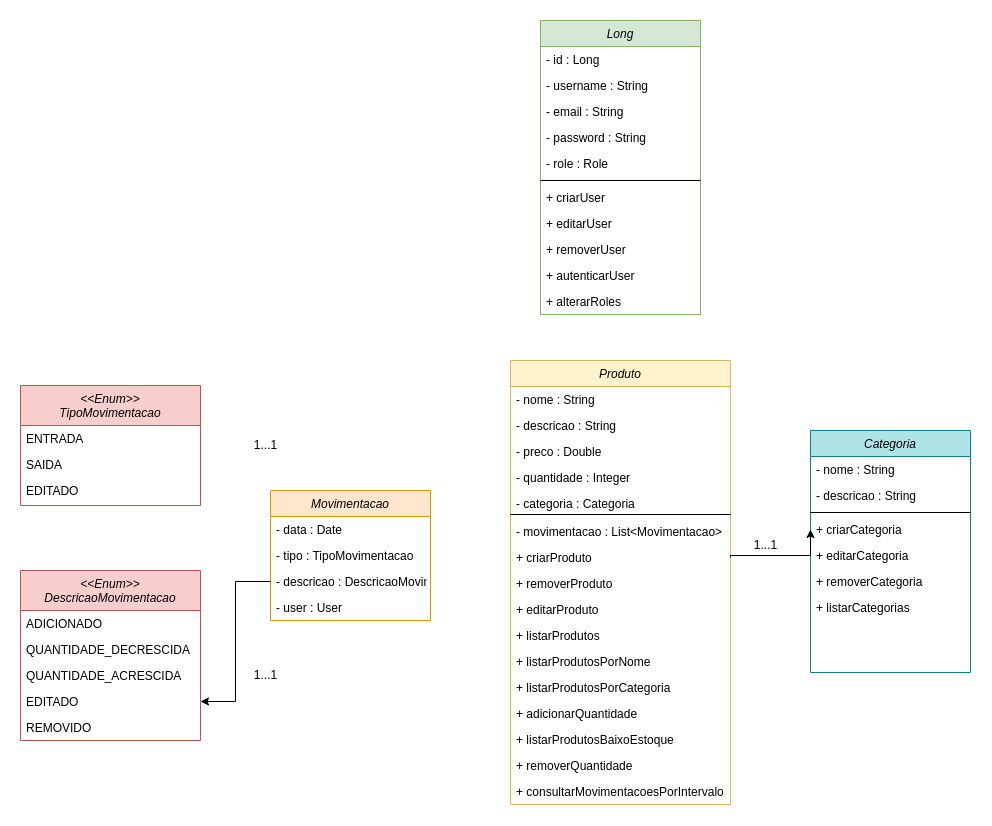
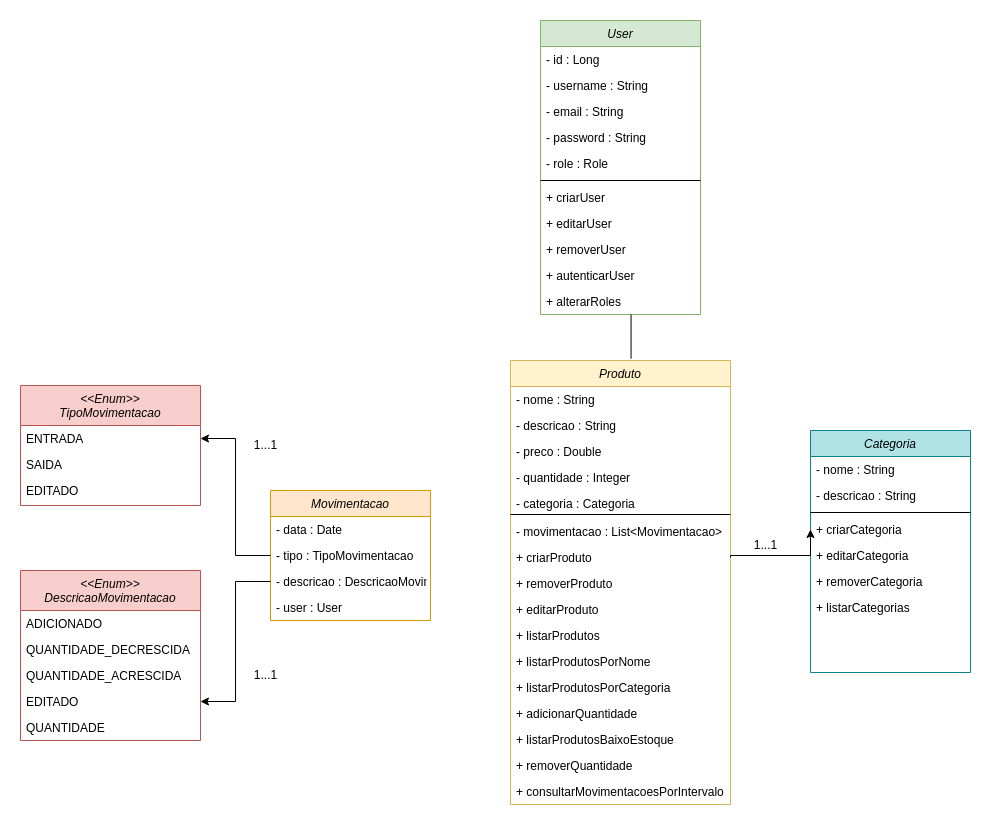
  <mxCell id="0" />
  <mxCell id="1" parent="0" />
  <mxCell id="2" value="Produto" style="swimlane;fontStyle=2;align=center;verticalAlign=top;childLayout=stackLayout;horizontal=1;startSize=26;horizontalStack=0;resizeParent=1;resizeLast=0;collapsible=1;marginBottom=0;rounded=0;shadow=0;strokeWidth=1;fillColor=#fff2cc;strokeColor=#d6b656;" parent="1" vertex="1"><mxGeometry x="510" y="360" width="220" height="444" as="geometry"><mxRectangle x="230" y="140" width="160" height="26" as="alternateBounds" /></mxGeometry></mxCell>
  <mxCell id="3" value="- nome : String" style="text;align=left;verticalAlign=top;spacingLeft=4;spacingRight=4;overflow=hidden;rotatable=0;points=[[0,0.5],[1,0.5]];portConstraint=eastwest;" parent="2" vertex="1"><mxGeometry y="26" width="220" height="26" as="geometry" /></mxCell>
  <mxCell id="4" value="- descricao : String" style="text;align=left;verticalAlign=top;spacingLeft=4;spacingRight=4;overflow=hidden;rotatable=0;points=[[0,0.5],[1,0.5]];portConstraint=eastwest;rounded=0;shadow=0;html=0;" parent="2" vertex="1"><mxGeometry y="52" width="220" height="26" as="geometry" /></mxCell>
  <mxCell id="5" value="- preco : Double" style="text;align=left;verticalAlign=top;spacingLeft=4;spacingRight=4;overflow=hidden;rotatable=0;points=[[0,0.5],[1,0.5]];portConstraint=eastwest;rounded=0;shadow=0;html=0;" parent="2" vertex="1"><mxGeometry y="78" width="220" height="26" as="geometry" /></mxCell>
  <mxCell id="6" value="- quantidade : Integer" style="text;align=left;verticalAlign=top;spacingLeft=4;spacingRight=4;overflow=hidden;rotatable=0;points=[[0,0.5],[1,0.5]];portConstraint=eastwest;rounded=0;shadow=0;html=0;" parent="2" vertex="1"><mxGeometry y="104" width="220" height="26" as="geometry" /></mxCell>
  <mxCell id="7" value="- categoria : Categoria" style="text;align=left;verticalAlign=top;spacingLeft=4;spacingRight=4;overflow=hidden;rotatable=0;points=[[0,0.5],[1,0.5]];portConstraint=eastwest;rounded=0;shadow=0;html=0;" parent="2" vertex="1"><mxGeometry y="130" width="220" height="20" as="geometry" /></mxCell>
  <mxCell id="8" value="" style="line;html=1;strokeWidth=1;align=left;verticalAlign=middle;spacingTop=-1;spacingLeft=3;spacingRight=3;rotatable=0;labelPosition=right;points=[];portConstraint=eastwest;" parent="2" vertex="1"><mxGeometry y="150" width="220" height="8" as="geometry" /></mxCell>
  <mxCell id="9" value="- movimentacao : List&lt;Movimentacao&gt;" style="text;align=left;verticalAlign=top;spacingLeft=4;spacingRight=4;overflow=hidden;rotatable=0;points=[[0,0.5],[1,0.5]];portConstraint=eastwest;rounded=0;shadow=0;html=0;" parent="2" vertex="1"><mxGeometry y="158" width="220" height="26" as="geometry" /></mxCell>
  <mxCell id="10" value="+ criarProduto" style="text;align=left;verticalAlign=top;spacingLeft=4;spacingRight=4;overflow=hidden;rotatable=0;points=[[0,0.5],[1,0.5]];portConstraint=eastwest;" parent="2" vertex="1"><mxGeometry y="184" width="220" height="26" as="geometry" /></mxCell>
  <mxCell id="11" value="+ removerProduto" style="text;align=left;verticalAlign=top;spacingLeft=4;spacingRight=4;overflow=hidden;rotatable=0;points=[[0,0.5],[1,0.5]];portConstraint=eastwest;" parent="2" vertex="1"><mxGeometry y="210" width="220" height="26" as="geometry" /></mxCell>
  <mxCell id="12" value="+ editarProduto" style="text;align=left;verticalAlign=top;spacingLeft=4;spacingRight=4;overflow=hidden;rotatable=0;points=[[0,0.5],[1,0.5]];portConstraint=eastwest;" parent="2" vertex="1"><mxGeometry y="236" width="220" height="26" as="geometry" /></mxCell>
  <mxCell id="13" value="+ listarProdutos" style="text;align=left;verticalAlign=top;spacingLeft=4;spacingRight=4;overflow=hidden;rotatable=0;points=[[0,0.5],[1,0.5]];portConstraint=eastwest;" parent="2" vertex="1"><mxGeometry y="262" width="220" height="26" as="geometry" /></mxCell>
  <mxCell id="14" value="+ listarProdutosPorNome" style="text;align=left;verticalAlign=top;spacingLeft=4;spacingRight=4;overflow=hidden;rotatable=0;points=[[0,0.5],[1,0.5]];portConstraint=eastwest;" parent="2" vertex="1"><mxGeometry y="288" width="220" height="26" as="geometry" /></mxCell>
  <mxCell id="15" value="+ listarProdutosPorCategoria" style="text;align=left;verticalAlign=top;spacingLeft=4;spacingRight=4;overflow=hidden;rotatable=0;points=[[0,0.5],[1,0.5]];portConstraint=eastwest;" parent="2" vertex="1"><mxGeometry y="314" width="220" height="26" as="geometry" /></mxCell>
  <mxCell id="16" value="+ adicionarQuantidade" style="text;align=left;verticalAlign=top;spacingLeft=4;spacingRight=4;overflow=hidden;rotatable=0;points=[[0,0.5],[1,0.5]];portConstraint=eastwest;" parent="2" vertex="1"><mxGeometry y="340" width="220" height="26" as="geometry" /></mxCell>
  <mxCell id="17" value="+ listarProdutosBaixoEstoque" style="text;align=left;verticalAlign=top;spacingLeft=4;spacingRight=4;overflow=hidden;rotatable=0;points=[[0,0.5],[1,0.5]];portConstraint=eastwest;" parent="2" vertex="1"><mxGeometry y="366" width="220" height="26" as="geometry" /></mxCell>
  <mxCell id="18" value="+ removerQuantidade" style="text;align=left;verticalAlign=top;spacingLeft=4;spacingRight=4;overflow=hidden;rotatable=0;points=[[0,0.5],[1,0.5]];portConstraint=eastwest;" parent="2" vertex="1"><mxGeometry y="392" width="220" height="26" as="geometry" /></mxCell>
  <mxCell id="19" value="+ consultarMovimentacoesPorIntervalo" style="text;align=left;verticalAlign=top;spacingLeft=4;spacingRight=4;overflow=hidden;rotatable=0;points=[[0,0.5],[1,0.5]];portConstraint=eastwest;" parent="2" vertex="1"><mxGeometry y="418" width="220" height="26" as="geometry" /></mxCell>
  <mxCell id="20" value="Categoria" style="swimlane;fontStyle=2;align=center;verticalAlign=top;childLayout=stackLayout;horizontal=1;startSize=26;horizontalStack=0;resizeParent=1;resizeLast=0;collapsible=1;marginBottom=0;rounded=0;shadow=0;strokeWidth=1;fillColor=#b0e3e6;strokeColor=#0e8088;" parent="1" vertex="1"><mxGeometry x="810" y="430" width="160" height="242" as="geometry"><mxRectangle x="230" y="140" width="160" height="26" as="alternateBounds" /></mxGeometry></mxCell>
  <mxCell id="21" value="- nome : String" style="text;align=left;verticalAlign=top;spacingLeft=4;spacingRight=4;overflow=hidden;rotatable=0;points=[[0,0.5],[1,0.5]];portConstraint=eastwest;" parent="20" vertex="1"><mxGeometry y="26" width="160" height="26" as="geometry" /></mxCell>
  <mxCell id="22" value="- descricao : String" style="text;align=left;verticalAlign=top;spacingLeft=4;spacingRight=4;overflow=hidden;rotatable=0;points=[[0,0.5],[1,0.5]];portConstraint=eastwest;rounded=0;shadow=0;html=0;" parent="20" vertex="1"><mxGeometry y="52" width="160" height="26" as="geometry" /></mxCell>
  <mxCell id="23" value="" style="line;html=1;strokeWidth=1;align=left;verticalAlign=middle;spacingTop=-1;spacingLeft=3;spacingRight=3;rotatable=0;labelPosition=right;points=[];portConstraint=eastwest;" parent="20" vertex="1"><mxGeometry y="78" width="160" height="8" as="geometry" /></mxCell>
  <mxCell id="24" value="+ criarCategoria" style="text;align=left;verticalAlign=top;spacingLeft=4;spacingRight=4;overflow=hidden;rotatable=0;points=[[0,0.5],[1,0.5]];portConstraint=eastwest;" parent="20" vertex="1"><mxGeometry y="86" width="160" height="26" as="geometry" /></mxCell>
  <mxCell id="25" value="+ editarCategoria" style="text;align=left;verticalAlign=top;spacingLeft=4;spacingRight=4;overflow=hidden;rotatable=0;points=[[0,0.5],[1,0.5]];portConstraint=eastwest;" parent="20" vertex="1"><mxGeometry y="112" width="160" height="26" as="geometry" /></mxCell>
  <mxCell id="26" value="+ removerCategoria" style="text;align=left;verticalAlign=top;spacingLeft=4;spacingRight=4;overflow=hidden;rotatable=0;points=[[0,0.5],[1,0.5]];portConstraint=eastwest;" parent="20" vertex="1"><mxGeometry y="138" width="160" height="26" as="geometry" /></mxCell>
  <mxCell id="27" value="+ listarCategorias" style="text;align=left;verticalAlign=top;spacingLeft=4;spacingRight=4;overflow=hidden;rotatable=0;points=[[0,0.5],[1,0.5]];portConstraint=eastwest;" parent="20" vertex="1"><mxGeometry y="164" width="160" height="26" as="geometry" /></mxCell>
  <mxCell id="28" value="Movimentacao" style="swimlane;fontStyle=2;align=center;verticalAlign=top;childLayout=stackLayout;horizontal=1;startSize=26;horizontalStack=0;resizeParent=1;resizeLast=0;collapsible=1;marginBottom=0;rounded=0;shadow=0;strokeWidth=1;fillColor=#ffe6cc;strokeColor=#d79b00;" parent="1" vertex="1"><mxGeometry x="270" y="490" width="160" height="130" as="geometry"><mxRectangle x="230" y="140" width="160" height="26" as="alternateBounds" /></mxGeometry></mxCell>
  <mxCell id="29" value="- data : Date" style="text;align=left;verticalAlign=top;spacingLeft=4;spacingRight=4;overflow=hidden;rotatable=0;points=[[0,0.5],[1,0.5]];portConstraint=eastwest;" parent="28" vertex="1"><mxGeometry y="26" width="160" height="26" as="geometry" /></mxCell>
  <mxCell id="30" value="- tipo : TipoMovimentacao" style="text;align=left;verticalAlign=top;spacingLeft=4;spacingRight=4;overflow=hidden;rotatable=0;points=[[0,0.5],[1,0.5]];portConstraint=eastwest;rounded=0;shadow=0;html=0;" parent="28" vertex="1"><mxGeometry y="52" width="160" height="26" as="geometry" /></mxCell>
  <mxCell id="31" value="- descricao : DescricaoMovimentacao" style="text;align=left;verticalAlign=top;spacingLeft=4;spacingRight=4;overflow=hidden;rotatable=0;points=[[0,0.5],[1,0.5]];portConstraint=eastwest;rounded=0;shadow=0;html=0;" parent="28" vertex="1"><mxGeometry y="78" width="160" height="26" as="geometry" /></mxCell>
  <mxCell id="32" value="- user : User" style="text;align=left;verticalAlign=top;spacingLeft=4;spacingRight=4;overflow=hidden;rotatable=0;points=[[0,0.5],[1,0.5]];portConstraint=eastwest;rounded=0;shadow=0;html=0;" parent="28" vertex="1"><mxGeometry y="104" width="160" height="26" as="geometry" /></mxCell>
  <mxCell id="33" value="&lt;&lt;Enum&gt;&gt;&#10;TipoMovimentacao" style="swimlane;fontStyle=2;align=center;verticalAlign=top;childLayout=stackLayout;horizontal=1;startSize=40;horizontalStack=0;resizeParent=1;resizeLast=0;collapsible=1;marginBottom=0;rounded=0;shadow=0;strokeWidth=1;fillColor=#f8cecc;strokeColor=#b85450;" parent="1" vertex="1"><mxGeometry x="20" y="385" width="180" height="120" as="geometry"><mxRectangle x="230" y="140" width="160" height="26" as="alternateBounds" /></mxGeometry></mxCell>
  <mxCell id="34" value="ENTRADA" style="text;align=left;verticalAlign=top;spacingLeft=4;spacingRight=4;overflow=hidden;rotatable=0;points=[[0,0.5],[1,0.5]];portConstraint=eastwest;" parent="33" vertex="1"><mxGeometry y="40" width="180" height="26" as="geometry" /></mxCell>
  <mxCell id="35" value="SAIDA" style="text;align=left;verticalAlign=top;spacingLeft=4;spacingRight=4;overflow=hidden;rotatable=0;points=[[0,0.5],[1,0.5]];portConstraint=eastwest;rounded=0;shadow=0;html=0;" parent="33" vertex="1"><mxGeometry y="66" width="180" height="26" as="geometry" /></mxCell>
  <mxCell id="36" value="EDITADO" style="text;align=left;verticalAlign=top;spacingLeft=4;spacingRight=4;overflow=hidden;rotatable=0;points=[[0,0.5],[1,0.5]];portConstraint=eastwest;rounded=0;shadow=0;html=0;" parent="33" vertex="1"><mxGeometry y="92" width="180" height="26" as="geometry" /></mxCell>
- <mxCell id="37" value="Long" style="swimlane;fontStyle=2;align=center;verticalAlign=top;childLayout=stackLayout;horizontal=1;startSize=26;horizontalStack=0;resizeParent=1;resizeLast=0;collapsible=1;marginBottom=0;rounded=0;shadow=0;strokeWidth=1;fillColor=#d5e8d4;strokeColor=#82b366;" parent="1" vertex="1"><mxGeometry x="540" y="20" width="160" height="294" as="geometry"><mxRectangle x="230" y="140" width="160" height="26" as="alternateBounds" /></mxGeometry></mxCell>
+ <mxCell id="37" value="User" style="swimlane;fontStyle=2;align=center;verticalAlign=top;childLayout=stackLayout;horizontal=1;startSize=26;horizontalStack=0;resizeParent=1;resizeLast=0;collapsible=1;marginBottom=0;rounded=0;shadow=0;strokeWidth=1;fillColor=#d5e8d4;strokeColor=#82b366;" parent="1" vertex="1"><mxGeometry x="540" y="20" width="160" height="294" as="geometry"><mxRectangle x="230" y="140" width="160" height="26" as="alternateBounds" /></mxGeometry></mxCell>
  <mxCell id="38" value="- id : Long" style="text;align=left;verticalAlign=top;spacingLeft=4;spacingRight=4;overflow=hidden;rotatable=0;points=[[0,0.5],[1,0.5]];portConstraint=eastwest;rounded=0;shadow=0;html=0;" parent="37" vertex="1"><mxGeometry y="26" width="160" height="26" as="geometry" /></mxCell>
  <mxCell id="39" value="- username : String" style="text;align=left;verticalAlign=top;spacingLeft=4;spacingRight=4;overflow=hidden;rotatable=0;points=[[0,0.5],[1,0.5]];portConstraint=eastwest;" parent="37" vertex="1"><mxGeometry y="52" width="160" height="26" as="geometry" /></mxCell>
  <mxCell id="40" value="- email : String" style="text;align=left;verticalAlign=top;spacingLeft=4;spacingRight=4;overflow=hidden;rotatable=0;points=[[0,0.5],[1,0.5]];portConstraint=eastwest;" parent="37" vertex="1"><mxGeometry y="78" width="160" height="26" as="geometry" /></mxCell>
  <mxCell id="41" value="- password : String" style="text;align=left;verticalAlign=top;spacingLeft=4;spacingRight=4;overflow=hidden;rotatable=0;points=[[0,0.5],[1,0.5]];portConstraint=eastwest;rounded=0;shadow=0;html=0;" parent="37" vertex="1"><mxGeometry y="104" width="160" height="26" as="geometry" /></mxCell>
  <mxCell id="42" value="- role : Role" style="text;align=left;verticalAlign=top;spacingLeft=4;spacingRight=4;overflow=hidden;rotatable=0;points=[[0,0.5],[1,0.5]];portConstraint=eastwest;rounded=0;shadow=0;html=0;" parent="37" vertex="1"><mxGeometry y="130" width="160" height="26" as="geometry" /></mxCell>
  <mxCell id="43" value="" style="line;html=1;strokeWidth=1;align=left;verticalAlign=middle;spacingTop=-1;spacingLeft=3;spacingRight=3;rotatable=0;labelPosition=right;points=[];portConstraint=eastwest;" parent="37" vertex="1"><mxGeometry y="156" width="160" height="8" as="geometry" /></mxCell>
  <mxCell id="44" value="+ criarUser" style="text;align=left;verticalAlign=top;spacingLeft=4;spacingRight=4;overflow=hidden;rotatable=0;points=[[0,0.5],[1,0.5]];portConstraint=eastwest;" parent="37" vertex="1"><mxGeometry y="164" width="160" height="26" as="geometry" /></mxCell>
  <mxCell id="45" value="+ editarUser" style="text;align=left;verticalAlign=top;spacingLeft=4;spacingRight=4;overflow=hidden;rotatable=0;points=[[0,0.5],[1,0.5]];portConstraint=eastwest;" parent="37" vertex="1"><mxGeometry y="190" width="160" height="26" as="geometry" /></mxCell>
  <mxCell id="46" value="+ removerUser" style="text;align=left;verticalAlign=top;spacingLeft=4;spacingRight=4;overflow=hidden;rotatable=0;points=[[0,0.5],[1,0.5]];portConstraint=eastwest;" parent="37" vertex="1"><mxGeometry y="216" width="160" height="26" as="geometry" /></mxCell>
  <mxCell id="47" value="+ autenticarUser" style="text;align=left;verticalAlign=top;spacingLeft=4;spacingRight=4;overflow=hidden;rotatable=0;points=[[0,0.5],[1,0.5]];portConstraint=eastwest;" parent="37" vertex="1"><mxGeometry y="242" width="160" height="26" as="geometry" /></mxCell>
  <mxCell id="48" value="+ alterarRoles" style="text;align=left;verticalAlign=top;spacingLeft=4;spacingRight=4;overflow=hidden;rotatable=0;points=[[0,0.5],[1,0.5]];portConstraint=eastwest;" parent="37" vertex="1"><mxGeometry y="268" width="160" height="26" as="geometry" /></mxCell>
  <mxCell id="49" style="edgeStyle=orthogonalEdgeStyle;rounded=0;orthogonalLoop=1;jettySize=auto;html=1;entryX=0;entryY=0.5;entryDx=0;entryDy=0;exitX=1;exitY=0.5;exitDx=0;exitDy=0;" parent="1" source="10" target="24" edge="1"><mxGeometry relative="1" as="geometry"><mxPoint x="790" y="510" as="sourcePoint" /><Array as="points"><mxPoint x="730" y="555" /></Array></mxGeometry></mxCell>
  <mxCell id="50" value="1...1" style="text;html=1;align=center;verticalAlign=middle;resizable=0;points=[];autosize=1;strokeColor=none;fillColor=none;" parent="1" vertex="1"><mxGeometry x="740" y="530" width="50" height="30" as="geometry" /></mxCell>
+ <mxCell id="51" style="edgeStyle=orthogonalEdgeStyle;rounded=0;orthogonalLoop=1;jettySize=auto;html=1;entryX=1;entryY=0.5;entryDx=0;entryDy=0;" parent="1" source="30" target="34" edge="1"><mxGeometry relative="1" as="geometry"><mxPoint x="201.26" y="395.12" as="targetPoint" /></mxGeometry></mxCell>
  <mxCell id="52" value="1...1" style="text;html=1;align=center;verticalAlign=middle;resizable=0;points=[];autosize=1;strokeColor=none;fillColor=none;" parent="1" vertex="1"><mxGeometry x="240" y="430" width="50" height="30" as="geometry" /></mxCell>
+ <mxCell id="53" style="edgeStyle=orthogonalEdgeStyle;rounded=0;orthogonalLoop=1;jettySize=auto;html=1;entryX=0.548;entryY=-0.004;entryDx=0;entryDy=0;entryPerimeter=0;endArrow=none;startFill=0;" parent="1" source="48" target="2" edge="1"><mxGeometry relative="1" as="geometry"><Array as="points"><mxPoint x="630" y="358" /></Array></mxGeometry></mxCell>
  <mxCell id="54" value="&lt;&lt;Enum&gt;&gt;&#10;DescricaoMovimentacao" style="swimlane;fontStyle=2;align=center;verticalAlign=top;childLayout=stackLayout;horizontal=1;startSize=40;horizontalStack=0;resizeParent=1;resizeLast=0;collapsible=1;marginBottom=0;rounded=0;shadow=0;strokeWidth=1;fillColor=#f8cecc;strokeColor=#b85450;" parent="1" vertex="1"><mxGeometry x="20" y="570" width="180" height="170" as="geometry"><mxRectangle x="230" y="140" width="160" height="26" as="alternateBounds" /></mxGeometry></mxCell>
  <mxCell id="55" value="ADICIONADO" style="text;align=left;verticalAlign=top;spacingLeft=4;spacingRight=4;overflow=hidden;rotatable=0;points=[[0,0.5],[1,0.5]];portConstraint=eastwest;" parent="54" vertex="1"><mxGeometry y="40" width="180" height="26" as="geometry" /></mxCell>
  <mxCell id="56" value="QUANTIDADE_DECRESCIDA" style="text;align=left;verticalAlign=top;spacingLeft=4;spacingRight=4;overflow=hidden;rotatable=0;points=[[0,0.5],[1,0.5]];portConstraint=eastwest;rounded=0;shadow=0;html=0;" parent="54" vertex="1"><mxGeometry y="66" width="180" height="26" as="geometry" /></mxCell>
  <mxCell id="57" value="QUANTIDADE_ACRESCIDA" style="text;align=left;verticalAlign=top;spacingLeft=4;spacingRight=4;overflow=hidden;rotatable=0;points=[[0,0.5],[1,0.5]];portConstraint=eastwest;rounded=0;shadow=0;html=0;" parent="54" vertex="1"><mxGeometry y="92" width="180" height="26" as="geometry" /></mxCell>
  <mxCell id="58" value="EDITADO" style="text;align=left;verticalAlign=top;spacingLeft=4;spacingRight=4;overflow=hidden;rotatable=0;points=[[0,0.5],[1,0.5]];portConstraint=eastwest;rounded=0;shadow=0;html=0;" parent="54" vertex="1"><mxGeometry y="118" width="180" height="26" as="geometry" /></mxCell>
- <mxCell id="59" value="REMOVIDO" style="text;align=left;verticalAlign=top;spacingLeft=4;spacingRight=4;overflow=hidden;rotatable=0;points=[[0,0.5],[1,0.5]];portConstraint=eastwest;rounded=0;shadow=0;html=0;" parent="54" vertex="1"><mxGeometry y="144" width="180" height="26" as="geometry" /></mxCell>
+ <mxCell id="59" value="QUANTIDADE" style="text;align=left;verticalAlign=top;spacingLeft=4;spacingRight=4;overflow=hidden;rotatable=0;points=[[0,0.5],[1,0.5]];portConstraint=eastwest;rounded=0;shadow=0;html=0;" parent="54" vertex="1"><mxGeometry y="144" width="180" height="26" as="geometry" /></mxCell>
  <mxCell id="60" style="edgeStyle=orthogonalEdgeStyle;rounded=0;orthogonalLoop=1;jettySize=auto;html=1;entryX=1;entryY=0.5;entryDx=0;entryDy=0;" parent="1" source="31" target="58" edge="1"><mxGeometry relative="1" as="geometry" /></mxCell>
  <mxCell id="61" value="1...1" style="text;html=1;align=center;verticalAlign=middle;resizable=0;points=[];autosize=1;strokeColor=none;fillColor=none;" parent="1" vertex="1"><mxGeometry x="240" y="660" width="50" height="30" as="geometry" /></mxCell>
